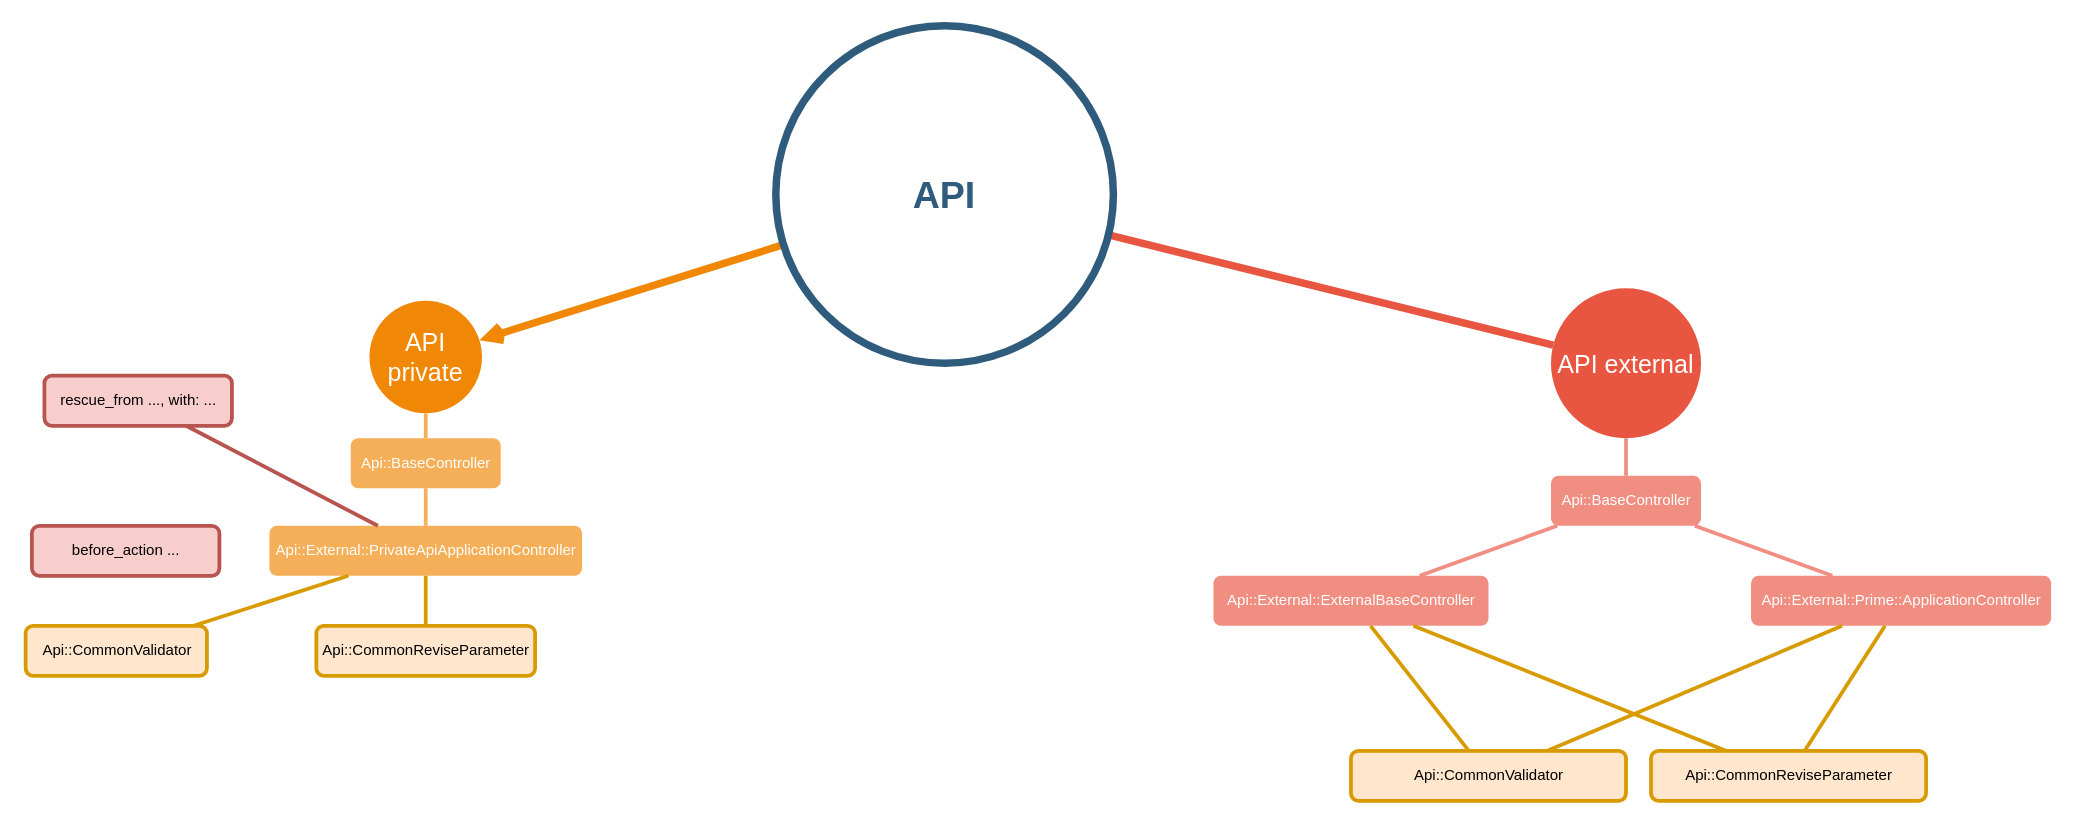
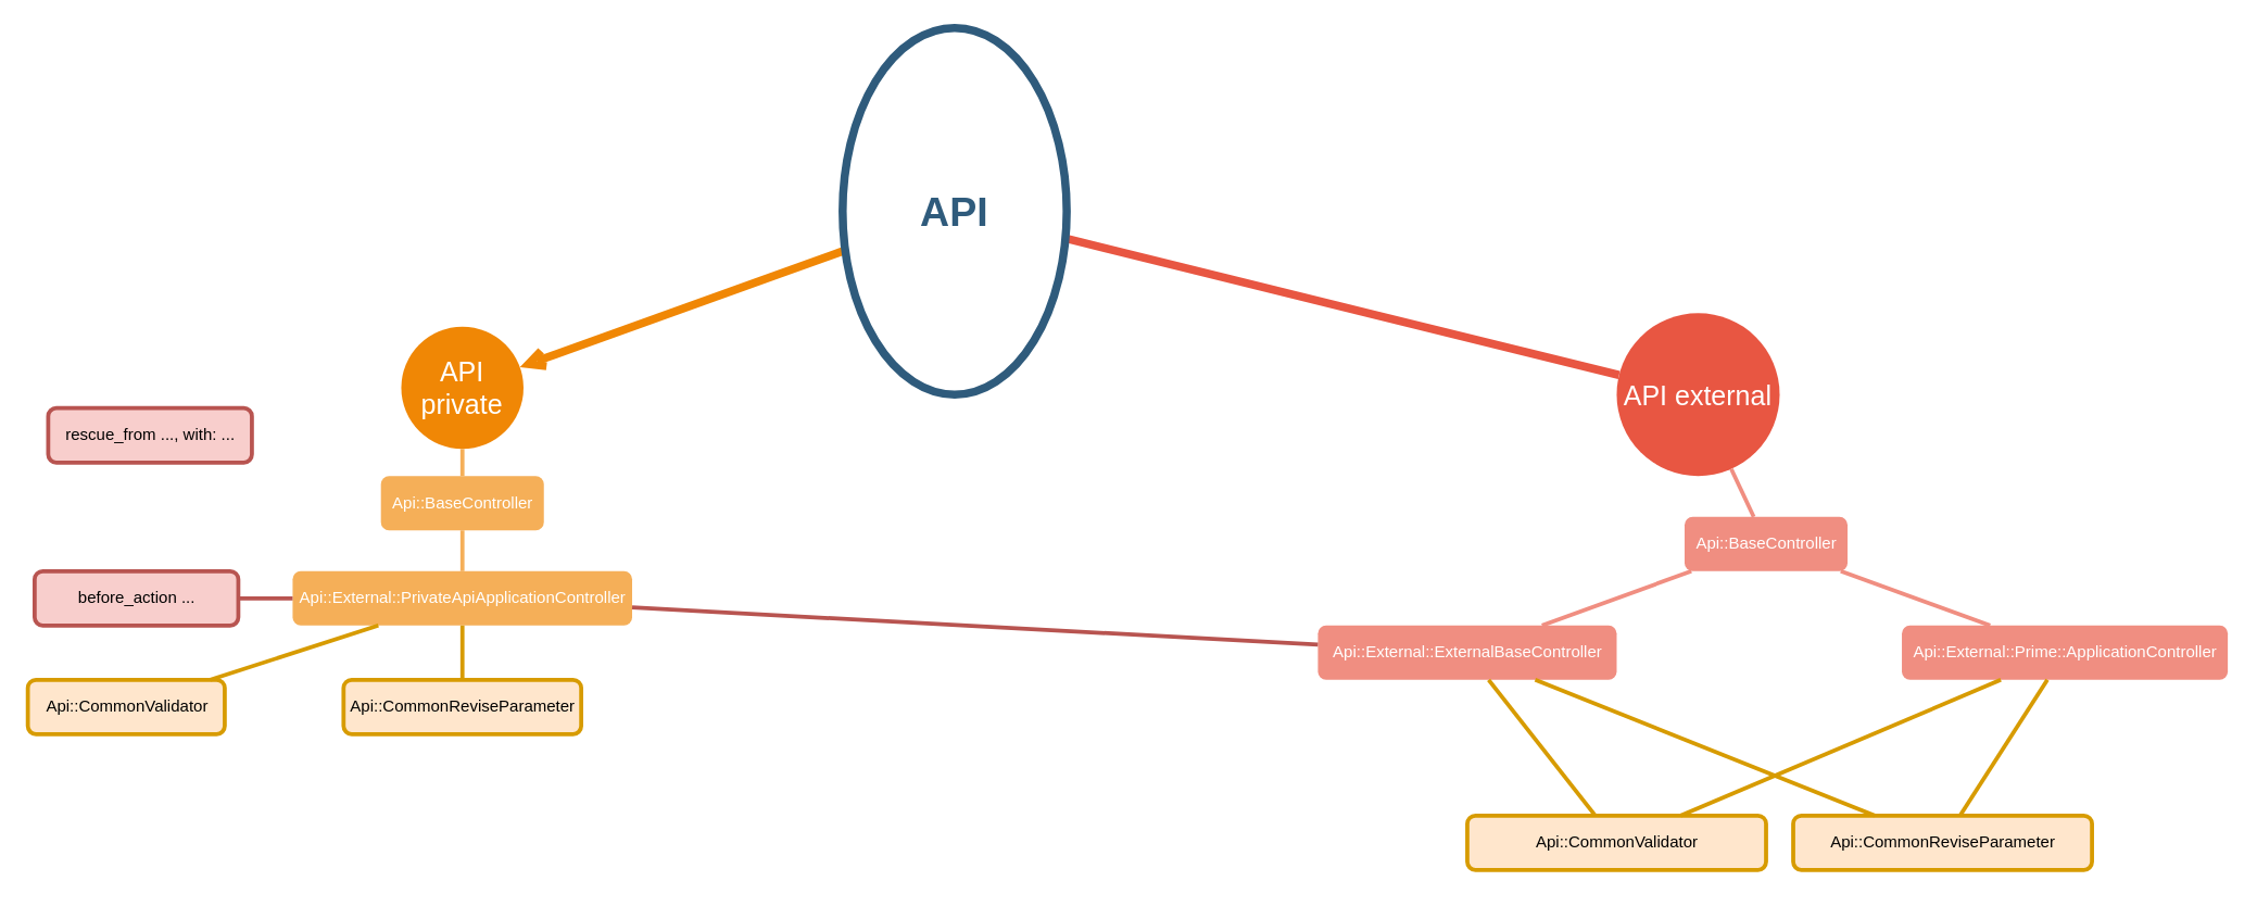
  <mxCell id="0" />
  <mxCell id="1" parent="0" />
  <mxCell id="2" value="API private" style="ellipse;whiteSpace=wrap;html=1;shadow=0;fontFamily=Helvetica;fontSize=20;fontColor=#FFFFFF;align=center;strokeWidth=3;fillColor=#F08705;strokeColor=none;gradientColor=none;" parent="1" vertex="1"><mxGeometry x="295" y="240" width="90" height="90" as="geometry" /></mxCell>
- <mxCell id="3" value="API external" style="ellipse;whiteSpace=wrap;html=1;shadow=0;fontFamily=Helvetica;fontSize=20;fontColor=#FFFFFF;align=center;strokeWidth=3;fillColor=#E85642;strokeColor=none;" parent="1" vertex="1"><mxGeometry x="1240" y="230" width="120" height="120" as="geometry" /></mxCell>
+ <mxCell id="3" value="API external" style="ellipse;whiteSpace=wrap;html=1;shadow=0;fontFamily=Helvetica;fontSize=20;fontColor=#FFFFFF;align=center;strokeWidth=3;fillColor=#E85642;strokeColor=none;" parent="1" vertex="1"><mxGeometry x="1190" y="230" width="120" height="120" as="geometry" /></mxCell>
  <mxCell id="4" style="endArrow=open;strokeWidth=6;strokeColor=#f08705;html=1;" parent="1" source="12" target="2" edge="1"><mxGeometry relative="1" as="geometry" /></mxCell>
  <mxCell id="5" style="endArrow=none;strokeWidth=6;strokeColor=#E85642;html=1;" parent="1" source="12" target="3" edge="1"><mxGeometry relative="1" as="geometry" /></mxCell>
  <mxCell id="6" value="&lt;div&gt;Api::BaseController&lt;br&gt;&lt;/div&gt;" style="rounded=1;fillColor=#f5af58;strokeColor=none;strokeWidth=3;shadow=0;html=1;fontColor=#FFFFFF;" parent="1" vertex="1"><mxGeometry x="280" y="350" width="120" height="40" as="geometry" /></mxCell>
  <mxCell id="7" value="" style="edgeStyle=none;endArrow=none;strokeWidth=3;strokeColor=#F5AF58;html=1;" parent="1" source="2" target="6" edge="1"><mxGeometry x="3.5" y="21.5" width="100" height="100" as="geometry"><mxPoint x="-406.5" y="131.5" as="sourcePoint" /><mxPoint x="-306.5" y="31.5" as="targetPoint" /></mxGeometry></mxCell>
  <mxCell id="8" value="Api::External::ExternalBaseController" style="rounded=1;fillColor=#f08e81;strokeColor=none;strokeWidth=3;shadow=0;html=1;fontColor=#FFFFFF;" parent="1" vertex="1"><mxGeometry x="970" y="460" width="220" height="40" as="geometry" /></mxCell>
  <mxCell id="9" value="Api::BaseController" style="rounded=1;fillColor=#f08e81;strokeColor=none;strokeWidth=3;shadow=0;html=1;fontColor=#FFFFFF;" parent="1" vertex="1"><mxGeometry x="1240" y="380" width="120" height="40" as="geometry" /></mxCell>
  <mxCell id="10" value="" style="edgeStyle=none;endArrow=none;strokeWidth=3;strokeColor=#F08E81;html=1;" parent="1" source="3" target="9" edge="1"><mxGeometry x="31" y="106.5" width="100" height="100" as="geometry"><mxPoint x="-500" y="640" as="sourcePoint" /><mxPoint x="-400" y="540" as="targetPoint" /></mxGeometry></mxCell>
  <mxCell id="11" style="edgeStyle=orthogonalEdgeStyle;rounded=0;html=1;exitX=0.75;exitY=0;entryX=0.75;entryY=0;startArrow=none;startFill=0;endArrow=block;endFill=1;jettySize=auto;orthogonalLoop=1;strokeColor=#12aab5;strokeWidth=6;fontSize=20;fontColor=#2F5B7C;" parent="1" edge="1"><mxGeometry relative="1" as="geometry"><mxPoint x="990" y="645" as="sourcePoint" /><mxPoint x="990" y="645" as="targetPoint" /></mxGeometry></mxCell>
- <mxCell id="12" value="API" style="ellipse;whiteSpace=wrap;html=1;shadow=0;fontFamily=Helvetica;fontSize=30;fontColor=#2F5B7C;align=center;strokeColor=#2F5B7C;strokeWidth=6;fillColor=#FFFFFF;fontStyle=1;gradientColor=none;" parent="1" vertex="1"><mxGeometry x="620" y="20" width="270" height="270" as="geometry" /></mxCell>
+ <mxCell id="12" value="API" style="ellipse;whiteSpace=wrap;html=1;shadow=0;fontFamily=Helvetica;fontSize=30;fontColor=#2F5B7C;align=center;strokeColor=#2F5B7C;strokeWidth=6;fillColor=#FFFFFF;fontStyle=1;gradientColor=none;" parent="1" vertex="1"><mxGeometry x="620" y="20" width="165" height="270" as="geometry" /></mxCell>
  <mxCell id="13" value="&lt;div&gt;Api::External::PrivateApiApplicationController&lt;br&gt;&lt;/div&gt;" style="rounded=1;fillColor=#f5af58;strokeColor=none;strokeWidth=3;shadow=0;html=1;fontColor=#FFFFFF;" parent="1" vertex="1"><mxGeometry x="215" y="420" width="250" height="40" as="geometry" /></mxCell>
  <mxCell id="14" value="" style="edgeStyle=none;endArrow=none;strokeWidth=3;strokeColor=#F5AF58;html=1;" parent="1" source="13" target="6" edge="1"><mxGeometry x="3.5" y="21.5" width="100" height="100" as="geometry"><mxPoint x="-406.5" y="91.5" as="sourcePoint" /><mxPoint x="-306.5" y="-8.5" as="targetPoint" /></mxGeometry></mxCell>
  <mxCell id="15" value="&lt;div&gt;Api::CommonReviseParameter&lt;br&gt;&lt;/div&gt;" style="rounded=1;fillColor=#ffe6cc;strokeColor=#d79b00;strokeWidth=3;shadow=0;html=1;" parent="1" vertex="1"><mxGeometry x="252.5" y="500" width="175" height="40" as="geometry" /></mxCell>
  <mxCell id="16" value="" style="edgeStyle=none;endArrow=none;strokeWidth=3;strokeColor=#d79b00;html=1;fillColor=#ffe6cc;" parent="1" source="13" target="15" edge="1"><mxGeometry x="3.5" y="21.5" width="100" height="100" as="geometry"><mxPoint x="-406.5" y="91.5" as="sourcePoint" /><mxPoint x="-306.5" y="-8.5" as="targetPoint" /></mxGeometry></mxCell>
  <mxCell id="17" value="&lt;div&gt;Api::CommonValidator&lt;br&gt;&lt;/div&gt;" style="rounded=1;fillColor=#ffe6cc;strokeColor=#d79b00;strokeWidth=3;shadow=0;html=1;" parent="1" vertex="1"><mxGeometry x="20" y="500" width="145" height="40" as="geometry" /></mxCell>
  <mxCell id="18" value="" style="edgeStyle=none;endArrow=none;strokeWidth=3;strokeColor=#d79b00;html=1;fillColor=#ffe6cc;" parent="1" source="13" target="17" edge="1"><mxGeometry x="3.5" y="21.5" width="100" height="100" as="geometry"><mxPoint x="-406.5" y="91.5" as="sourcePoint" /><mxPoint x="-306.5" y="-8.5" as="targetPoint" /></mxGeometry></mxCell>
  <mxCell id="19" value="&lt;div&gt;rescue_from ..., with: ...&lt;br&gt;&lt;/div&gt;" style="rounded=1;fillColor=#f8cecc;strokeColor=#b85450;strokeWidth=3;shadow=0;html=1;" vertex="1" parent="1"><mxGeometry x="35" y="300" width="150" height="40" as="geometry" /></mxCell>
- <mxCell id="20" value="" style="edgeStyle=none;endArrow=none;strokeWidth=3;strokeColor=#b85450;html=1;fillColor=#f8cecc;" edge="1" parent="1" source="13" target="19"><mxGeometry x="3.5" y="21.5" width="100" height="100" as="geometry"><mxPoint x="-406.5" y="91.5" as="sourcePoint" /><mxPoint x="-306.5" y="-8.5" as="targetPoint" /></mxGeometry></mxCell>
+ <mxCell id="20" value="" style="edgeStyle=none;endArrow=none;strokeWidth=3;strokeColor=#b85450;html=1;fillColor=#f8cecc;" edge="1" parent="1" source="13" target="8"><mxGeometry x="3.5" y="21.5" width="100" height="100" as="geometry"><mxPoint x="-406.5" y="91.5" as="sourcePoint" /><mxPoint x="-306.5" y="-8.5" as="targetPoint" /></mxGeometry></mxCell>
  <mxCell id="21" value="&lt;div&gt;before_action ...&lt;br&gt;&lt;/div&gt;" style="rounded=1;fillColor=#f8cecc;strokeColor=#b85450;strokeWidth=3;shadow=0;html=1;" vertex="1" parent="1"><mxGeometry x="25" y="420" width="150" height="40" as="geometry" /></mxCell>
+ <mxCell id="22" value="" style="edgeStyle=none;endArrow=none;strokeWidth=3;strokeColor=#b85450;html=1;fillColor=#f8cecc;" edge="1" parent="1" source="13" target="21"><mxGeometry x="3.5" y="21.5" width="100" height="100" as="geometry"><mxPoint x="-406.5" y="91.5" as="sourcePoint" /><mxPoint x="-306.5" y="-8.5" as="targetPoint" /></mxGeometry></mxCell>
  <mxCell id="23" value="Api::External::Prime::ApplicationController" style="rounded=1;fillColor=#f08e81;strokeColor=none;strokeWidth=3;shadow=0;html=1;fontColor=#FFFFFF;" vertex="1" parent="1"><mxGeometry x="1400" y="460" width="240" height="40" as="geometry" /></mxCell>
  <mxCell id="24" value="" style="edgeStyle=none;endArrow=none;strokeWidth=3;strokeColor=#F08E81;html=1;" edge="1" parent="1" source="23" target="9"><mxGeometry x="31" y="106.5" width="100" height="100" as="geometry"><mxPoint x="-500" y="640" as="sourcePoint" /><mxPoint x="-400" y="540" as="targetPoint" /></mxGeometry></mxCell>
  <mxCell id="25" value="" style="edgeStyle=none;endArrow=none;strokeWidth=3;strokeColor=#F08E81;html=1;" edge="1" parent="1" source="8" target="9"><mxGeometry x="31" y="106.5" width="100" height="100" as="geometry"><mxPoint x="-500" y="640" as="sourcePoint" /><mxPoint x="-400" y="540" as="targetPoint" /></mxGeometry></mxCell>
  <mxCell id="26" value="" style="edgeStyle=none;endArrow=none;strokeWidth=3;strokeColor=#d79b00;html=1;fillColor=#ffe6cc;" edge="1" parent="1" source="8" target="27"><mxGeometry x="31" y="106.5" width="100" height="100" as="geometry"><mxPoint x="-500" y="640" as="sourcePoint" /><mxPoint x="1300" y="550" as="targetPoint" /></mxGeometry></mxCell>
  <mxCell id="27" value="Api::CommonValidator" style="rounded=1;fillColor=#ffe6cc;strokeColor=#d79b00;strokeWidth=3;shadow=0;html=1;" vertex="1" parent="1"><mxGeometry x="1080" y="600" width="220" height="40" as="geometry" /></mxCell>
  <mxCell id="28" value="Api::CommonReviseParameter" style="rounded=1;fillColor=#ffe6cc;strokeColor=#d79b00;strokeWidth=3;shadow=0;html=1;" vertex="1" parent="1"><mxGeometry x="1320" y="600" width="220" height="40" as="geometry" /></mxCell>
  <mxCell id="29" value="" style="edgeStyle=none;endArrow=none;strokeWidth=3;strokeColor=#d79b00;html=1;fillColor=#ffe6cc;" edge="1" parent="1" source="8" target="28"><mxGeometry x="31" y="106.5" width="100" height="100" as="geometry"><mxPoint x="-500" y="640" as="sourcePoint" /><mxPoint x="1300" y="550" as="targetPoint" /></mxGeometry></mxCell>
  <mxCell id="30" value="" style="edgeStyle=none;endArrow=none;strokeWidth=3;strokeColor=#d79b00;html=1;fillColor=#ffe6cc;" edge="1" parent="1" source="23" target="28"><mxGeometry x="31" y="106.5" width="100" height="100" as="geometry"><mxPoint x="-500" y="640" as="sourcePoint" /><mxPoint x="1300" y="550" as="targetPoint" /></mxGeometry></mxCell>
  <mxCell id="31" value="" style="edgeStyle=none;endArrow=none;strokeWidth=3;strokeColor=#d79b00;html=1;fillColor=#ffe6cc;" edge="1" parent="1" source="23" target="27"><mxGeometry x="31" y="106.5" width="100" height="100" as="geometry"><mxPoint x="-500" y="640" as="sourcePoint" /><mxPoint x="1300" y="550" as="targetPoint" /></mxGeometry></mxCell>
